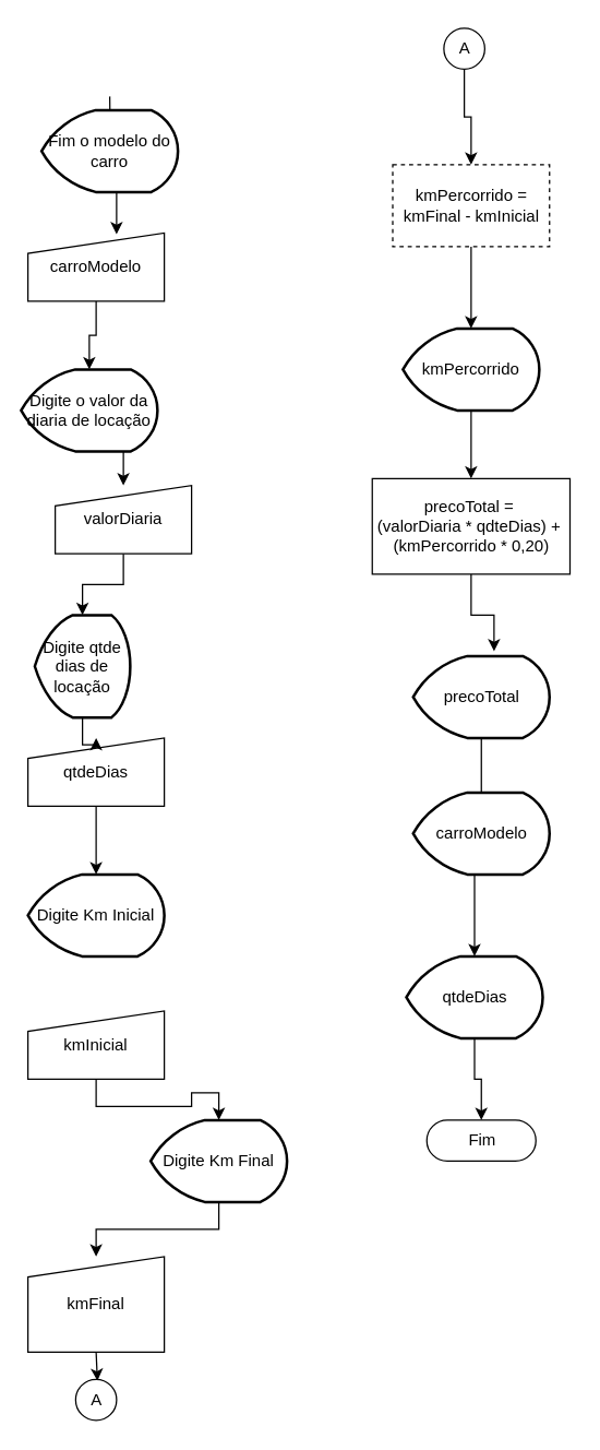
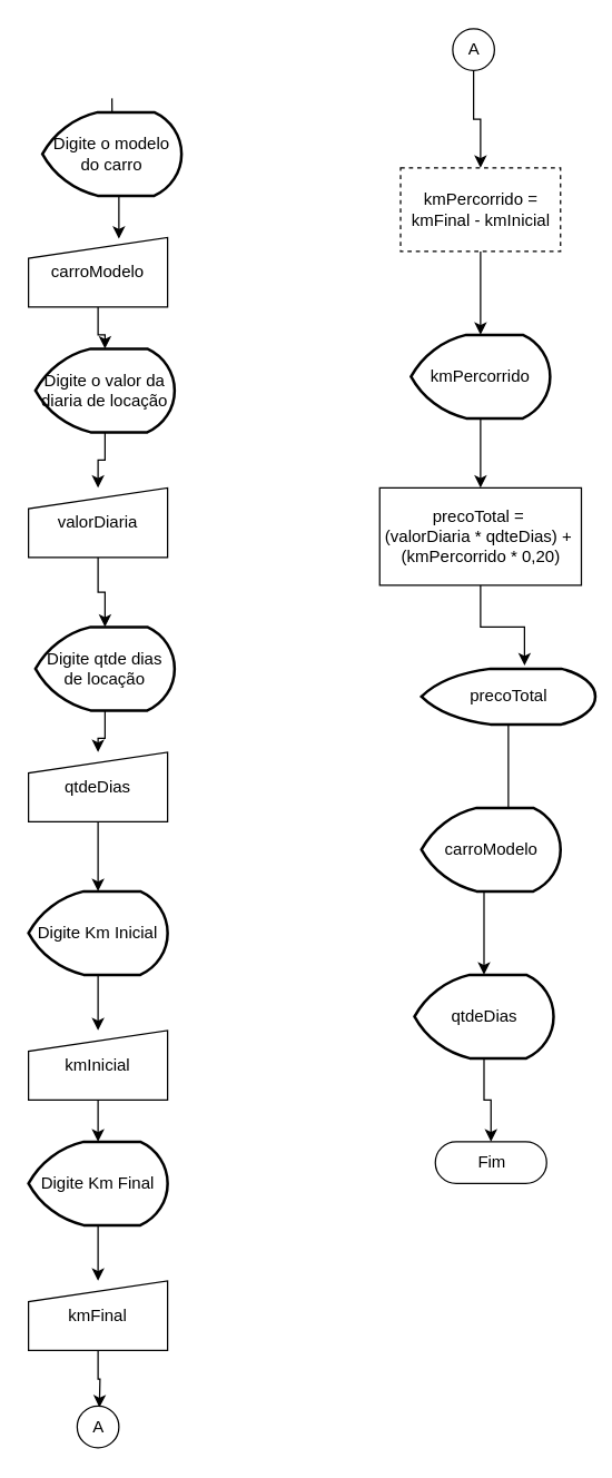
  <mxCell id="0" />
  <mxCell id="1" parent="0" />
  <mxCell id="2" style="edgeStyle=orthogonalEdgeStyle;rounded=0;orthogonalLoop=1;jettySize=auto;html=1;entryX=0.65;entryY=0.02;entryDx=0;entryDy=0;entryPerimeter=0;" edge="1" parent="1" target="4"><mxGeometry relative="1" as="geometry"><mxPoint x="80" y="70" as="sourcePoint" /></mxGeometry></mxCell>
  <mxCell id="3" style="edgeStyle=orthogonalEdgeStyle;rounded=0;orthogonalLoop=1;jettySize=auto;html=1;entryX=0.5;entryY=0;entryDx=0;entryDy=0;entryPerimeter=0;" edge="1" parent="1" source="4" target="9"><mxGeometry relative="1" as="geometry" /></mxCell>
  <mxCell id="4" value="carroModelo" style="shape=manualInput;whiteSpace=wrap;html=1;dashed=0;size=15;" vertex="1" parent="1"><mxGeometry x="20" y="170" width="100" height="50" as="geometry" /></mxCell>
- <mxCell id="5" value="Fim o modelo do carro" style="strokeWidth=2;html=1;shape=mxgraph.flowchart.display;whiteSpace=wrap;" vertex="1" parent="1"><mxGeometry x="30" y="80" width="100" height="60" as="geometry" /></mxCell>
+ <mxCell id="5" value="Digite o modelo do carro" style="strokeWidth=2;html=1;shape=mxgraph.flowchart.display;whiteSpace=wrap;" vertex="1" parent="1"><mxGeometry x="30" y="80" width="100" height="60" as="geometry" /></mxCell>
  <mxCell id="6" style="edgeStyle=orthogonalEdgeStyle;rounded=0;orthogonalLoop=1;jettySize=auto;html=1;exitX=0.5;exitY=1;exitDx=0;exitDy=0;entryX=0.5;entryY=0;entryDx=0;entryDy=0;entryPerimeter=0;" edge="1" parent="1" source="7" target="13"><mxGeometry relative="1" as="geometry" /></mxCell>
- <mxCell id="7" value="valorDiaria" style="shape=manualInput;whiteSpace=wrap;html=1;dashed=0;size=15;" vertex="1" parent="1"><mxGeometry x="40" y="355" width="100" height="50" as="geometry" /></mxCell>
+ <mxCell id="7" value="valorDiaria" style="shape=manualInput;whiteSpace=wrap;html=1;dashed=0;size=15;" vertex="1" parent="1"><mxGeometry x="20" y="350" width="100" height="50" as="geometry" /></mxCell>
  <mxCell id="8" style="edgeStyle=orthogonalEdgeStyle;rounded=0;orthogonalLoop=1;jettySize=auto;html=1;exitX=0.5;exitY=1;exitDx=0;exitDy=0;exitPerimeter=0;entryX=0.5;entryY=0;entryDx=0;entryDy=0;" edge="1" parent="1" source="9" target="7"><mxGeometry relative="1" as="geometry" /></mxCell>
- <mxCell id="9" value="Digite o valor da diaria de locação" style="strokeWidth=2;html=1;shape=mxgraph.flowchart.display;whiteSpace=wrap;" vertex="1" parent="1"><mxGeometry x="15" y="270" width="100" height="60" as="geometry" /></mxCell>
+ <mxCell id="9" value="Digite o valor da diaria de locação" style="strokeWidth=2;html=1;shape=mxgraph.flowchart.display;whiteSpace=wrap;" vertex="1" parent="1"><mxGeometry x="25" y="250" width="100" height="60" as="geometry" /></mxCell>
  <mxCell id="10" style="edgeStyle=orthogonalEdgeStyle;rounded=0;orthogonalLoop=1;jettySize=auto;html=1;entryX=0.5;entryY=0;entryDx=0;entryDy=0;entryPerimeter=0;" edge="1" parent="1" source="11" target="17"><mxGeometry relative="1" as="geometry" /></mxCell>
  <mxCell id="11" value="&amp;nbsp;qtdeDias&amp;nbsp;" style="shape=manualInput;whiteSpace=wrap;html=1;dashed=0;size=15;" vertex="1" parent="1"><mxGeometry x="20" y="540" width="100" height="50" as="geometry" /></mxCell>
  <mxCell id="12" style="edgeStyle=orthogonalEdgeStyle;rounded=0;orthogonalLoop=1;jettySize=auto;html=1;entryX=0.5;entryY=0;entryDx=0;entryDy=0;" edge="1" parent="1" source="13" target="11"><mxGeometry relative="1" as="geometry" /></mxCell>
- <mxCell id="13" value="Digite qtde dias de locação" style="strokeWidth=2;html=1;shape=mxgraph.flowchart.display;whiteSpace=wrap;" vertex="1" parent="1"><mxGeometry x="25" y="450" width="70" height="75" as="geometry" /></mxCell>
+ <mxCell id="13" value="Digite qtde dias de locação" style="strokeWidth=2;html=1;shape=mxgraph.flowchart.display;whiteSpace=wrap;" vertex="1" parent="1"><mxGeometry x="25" y="450" width="100" height="60" as="geometry" /></mxCell>
  <mxCell id="14" style="edgeStyle=orthogonalEdgeStyle;rounded=0;orthogonalLoop=1;jettySize=auto;html=1;exitX=0.5;exitY=1;exitDx=0;exitDy=0;entryX=0.5;entryY=0;entryDx=0;entryDy=0;entryPerimeter=0;" edge="1" parent="1" source="15" target="21"><mxGeometry relative="1" as="geometry" /></mxCell>
  <mxCell id="15" value="kmInicial" style="shape=manualInput;whiteSpace=wrap;html=1;dashed=0;size=15;" vertex="1" parent="1"><mxGeometry x="20" y="740" width="100" height="50" as="geometry" /></mxCell>
+ <mxCell id="16" style="edgeStyle=orthogonalEdgeStyle;rounded=0;orthogonalLoop=1;jettySize=auto;html=1;entryX=0.5;entryY=0;entryDx=0;entryDy=0;" edge="1" parent="1" source="17" target="15"><mxGeometry relative="1" as="geometry" /></mxCell>
  <mxCell id="17" value="Digite Km Inicial" style="strokeWidth=2;html=1;shape=mxgraph.flowchart.display;whiteSpace=wrap;" vertex="1" parent="1"><mxGeometry x="20" y="640" width="100" height="60" as="geometry" /></mxCell>
  <mxCell id="18" style="edgeStyle=orthogonalEdgeStyle;rounded=0;orthogonalLoop=1;jettySize=auto;html=1;exitX=0.5;exitY=1;exitDx=0;exitDy=0;entryX=0.443;entryY=0.017;entryDx=0;entryDy=0;entryPerimeter=0;" edge="1" parent="1" source="19"><mxGeometry relative="1" as="geometry"><mxPoint x="70.945" y="1011.02" as="targetPoint" /></mxGeometry></mxCell>
- <mxCell id="19" value="kmFinal" style="shape=manualInput;whiteSpace=wrap;html=1;dashed=0;size=15;" vertex="1" parent="1"><mxGeometry x="20" y="920" width="100" height="70" as="geometry" /></mxCell>
+ <mxCell id="19" value="kmFinal" style="shape=manualInput;whiteSpace=wrap;html=1;dashed=0;size=15;" vertex="1" parent="1"><mxGeometry x="20" y="920" width="100" height="50" as="geometry" /></mxCell>
  <mxCell id="20" style="edgeStyle=orthogonalEdgeStyle;rounded=0;orthogonalLoop=1;jettySize=auto;html=1;entryX=0.5;entryY=0;entryDx=0;entryDy=0;" edge="1" parent="1" source="21" target="19"><mxGeometry relative="1" as="geometry" /></mxCell>
- <mxCell id="21" value="Digite Km Final" style="strokeWidth=2;html=1;shape=mxgraph.flowchart.display;whiteSpace=wrap;" vertex="1" parent="1"><mxGeometry x="110" y="820" width="100" height="60" as="geometry" /></mxCell>
+ <mxCell id="21" value="Digite Km Final" style="strokeWidth=2;html=1;shape=mxgraph.flowchart.display;whiteSpace=wrap;" vertex="1" parent="1"><mxGeometry x="20" y="820" width="100" height="60" as="geometry" /></mxCell>
  <mxCell id="22" value="A" style="shape=ellipse;html=1;dashed=0;whitespace=wrap;aspect=fixed;perimeter=ellipsePerimeter;" vertex="1" parent="1"><mxGeometry x="55" y="1010" width="30" height="30" as="geometry" /></mxCell>
  <mxCell id="23" style="edgeStyle=orthogonalEdgeStyle;rounded=0;orthogonalLoop=1;jettySize=auto;html=1;exitX=0.5;exitY=1;exitDx=0;exitDy=0;exitPerimeter=0;entryX=0.5;entryY=0;entryDx=0;entryDy=0;" edge="1" parent="1" source="24" target="26"><mxGeometry relative="1" as="geometry" /></mxCell>
  <mxCell id="24" value="kmPercorrido" style="strokeWidth=2;html=1;shape=mxgraph.flowchart.display;whiteSpace=wrap;" vertex="1" parent="1"><mxGeometry x="295" y="240" width="100" height="60" as="geometry" /></mxCell>
  <mxCell id="25" style="edgeStyle=orthogonalEdgeStyle;rounded=0;orthogonalLoop=1;jettySize=auto;html=1;exitX=0.5;exitY=1;exitDx=0;exitDy=0;entryX=0.593;entryY=-0.059;entryDx=0;entryDy=0;entryPerimeter=0;" edge="1" parent="1" source="26" target="28"><mxGeometry relative="1" as="geometry" /></mxCell>
  <mxCell id="26" value="precoTotal =&amp;nbsp; &lt;br&gt;(valorDiaria * qdteDias) +&amp;nbsp;&lt;br&gt;(kmPercorrido * 0,20)" style="html=1;dashed=0;whitespace=wrap;" vertex="1" parent="1"><mxGeometry x="272.5" y="350" width="145" height="70" as="geometry" /></mxCell>
  <mxCell id="27" style="edgeStyle=orthogonalEdgeStyle;rounded=0;orthogonalLoop=1;jettySize=auto;html=1;entryX=0.5;entryY=0;entryDx=0;entryDy=0;entryPerimeter=0;" edge="1" parent="1" source="28" target="30"><mxGeometry relative="1" as="geometry" /></mxCell>
- <mxCell id="28" value="precoTotal" style="strokeWidth=2;html=1;shape=mxgraph.flowchart.display;whiteSpace=wrap;" vertex="1" parent="1"><mxGeometry x="302.5" y="480" width="100" height="60" as="geometry" /></mxCell>
+ <mxCell id="28" value="precoTotal" style="strokeWidth=2;html=1;shape=mxgraph.flowchart.display;whiteSpace=wrap;" vertex="1" parent="1"><mxGeometry x="302.5" y="480" width="125" height="40" as="geometry" /></mxCell>
  <mxCell id="29" style="edgeStyle=orthogonalEdgeStyle;rounded=0;orthogonalLoop=1;jettySize=auto;html=1;entryX=0.5;entryY=0.5;entryDx=0;entryDy=-15;entryPerimeter=0;" edge="1" parent="1" source="30" target="31"><mxGeometry relative="1" as="geometry" /></mxCell>
  <mxCell id="30" value="qtdeDias" style="strokeWidth=2;html=1;shape=mxgraph.flowchart.display;whiteSpace=wrap;" vertex="1" parent="1"><mxGeometry x="297.5" y="700" width="100" height="60" as="geometry" /></mxCell>
  <mxCell id="31" value="Fim" style="html=1;dashed=0;whitespace=wrap;shape=mxgraph.dfd.start" vertex="1" parent="1"><mxGeometry x="312.5" y="820" width="80" height="30" as="geometry" /></mxCell>
  <mxCell id="32" style="edgeStyle=orthogonalEdgeStyle;rounded=0;orthogonalLoop=1;jettySize=auto;html=1;exitX=0.5;exitY=1;exitDx=0;exitDy=0;entryX=0.5;entryY=0;entryDx=0;entryDy=0;" edge="1" parent="1" source="33" target="35"><mxGeometry relative="1" as="geometry" /></mxCell>
  <mxCell id="33" value="A" style="shape=ellipse;html=1;dashed=0;whitespace=wrap;aspect=fixed;perimeter=ellipsePerimeter;" vertex="1" parent="1"><mxGeometry x="325" y="20" width="30" height="30" as="geometry" /></mxCell>
  <mxCell id="34" style="edgeStyle=orthogonalEdgeStyle;rounded=0;orthogonalLoop=1;jettySize=auto;html=1;exitX=0.5;exitY=1;exitDx=0;exitDy=0;entryX=0.5;entryY=0;entryDx=0;entryDy=0;entryPerimeter=0;" edge="1" parent="1" source="35" target="24"><mxGeometry relative="1" as="geometry" /></mxCell>
  <mxCell id="35" value="kmPercorrido = &lt;br&gt;kmFinal - kmInicial" style="html=1;dashed=1;whitespace=wrap;" vertex="1" parent="1"><mxGeometry x="287.5" y="120" width="115" height="60" as="geometry" /></mxCell>
  <mxCell id="36" value="carroModelo" style="strokeWidth=2;html=1;shape=mxgraph.flowchart.display;whiteSpace=wrap;" vertex="1" parent="1"><mxGeometry x="302.5" y="580" width="100" height="60" as="geometry" /></mxCell>
